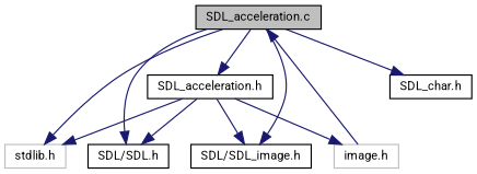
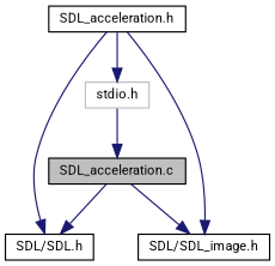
  digraph {
    node [color=black fillcolor=white fontname=Roboto fontsize=10 shape=record style=filled]
    edge [color=midnightblue fontname=Roboto fontsize=10 labelfontname=Roboto labelfontsize=10 style=solid]
    n1 [fillcolor=grey75 fontcolor=black height=0.2 label="SDL_acceleration.c" width=0.4]
-   n2 [color=grey75 height=0.2 label="stdlib.h" width=0.4]
    n3 [height=0.2 label="SDL/SDL.h" width=0.4]
    n4 [height=0.2 label="SDL/SDL_image.h" width=0.4]
-   n5 [height=0.2 label="SDL_char.h" width=0.4]
    n6 [height=0.2 label="SDL_acceleration.h" width=0.4]
-   n7 [color=grey75 height=0.2 label="image.h" width=0.4]
-   n1 -> n2
+   n7 [color=grey75 height=0.2 label="stdio.h" width=0.4]
    n1 -> n3
    n1 -> n4
-   n1 -> n5
-   n1 -> n6
-   n6 -> n2
    n6 -> n3
    n6 -> n4
    n6 -> n7
    n7 -> n1
  }
